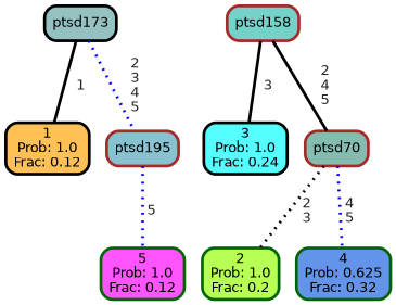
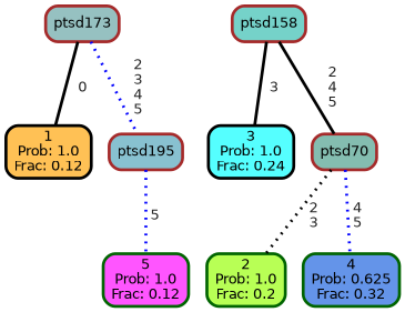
  graph {
    ranksep="0 equally"
    splines=straight
    node [color=brown fontcolor=black fontname=helvetica penwidth=3 shape=box style="filled, rounded"]
    edge [color=black fontcolor=grey14 fontname=helvetica fontweight=bold penwidth=3 style=dotted]
    n1 [color=black fillcolor="#ffc155" label="1\nProb: 1.0\nFrac: 0.12"]
-   n2 [color=black fillcolor="#96c1c1" label=ptsd173]
+   n2 [fillcolor="#96c1c1" label=ptsd173]
    n3 [fillcolor="#88c1d0" label=ptsd195]
    n4 [color=darkgreen fillcolor="#ff55ff" label="5\nProb: 1.0\nFrac: 0.12"]
    n5 [color=black fillcolor="#55ffff" label="3\nProb: 1.0\nFrac: 0.24"]
    n6 [fillcolor="#75d2c9" label=ptsd158]
    n7 [fillcolor="#84bdb0" label=ptsd70]
    n8 [color=darkgreen fillcolor="#b8ff55" label="2\nProb: 1.0\nFrac: 0.2"]
    n9 [color=darkgreen fillcolor="#6494e9" label="4\nProb: 0.625\nFrac: 0.32"]
    subgraph sub_1 {
      rank=same
    }
-   n2 -- n1 [label=" 1" style=solid]
+   n2 -- n1 [label=" 0" style=solid]
    n2 -- n3 [color=blue label=" 2\n 3\n 4\n 5"]
    n3 -- n4 [color=blue label=" 5"]
    n6 -- n5 [label=" 3" style=solid]
    n6 -- n7 [label=" 2\n 4\n 5" style=solid]
    n7 -- n8 [label=" 2\n 3"]
    n7 -- n9 [color=blue label=" 4\n 5"]
  }
